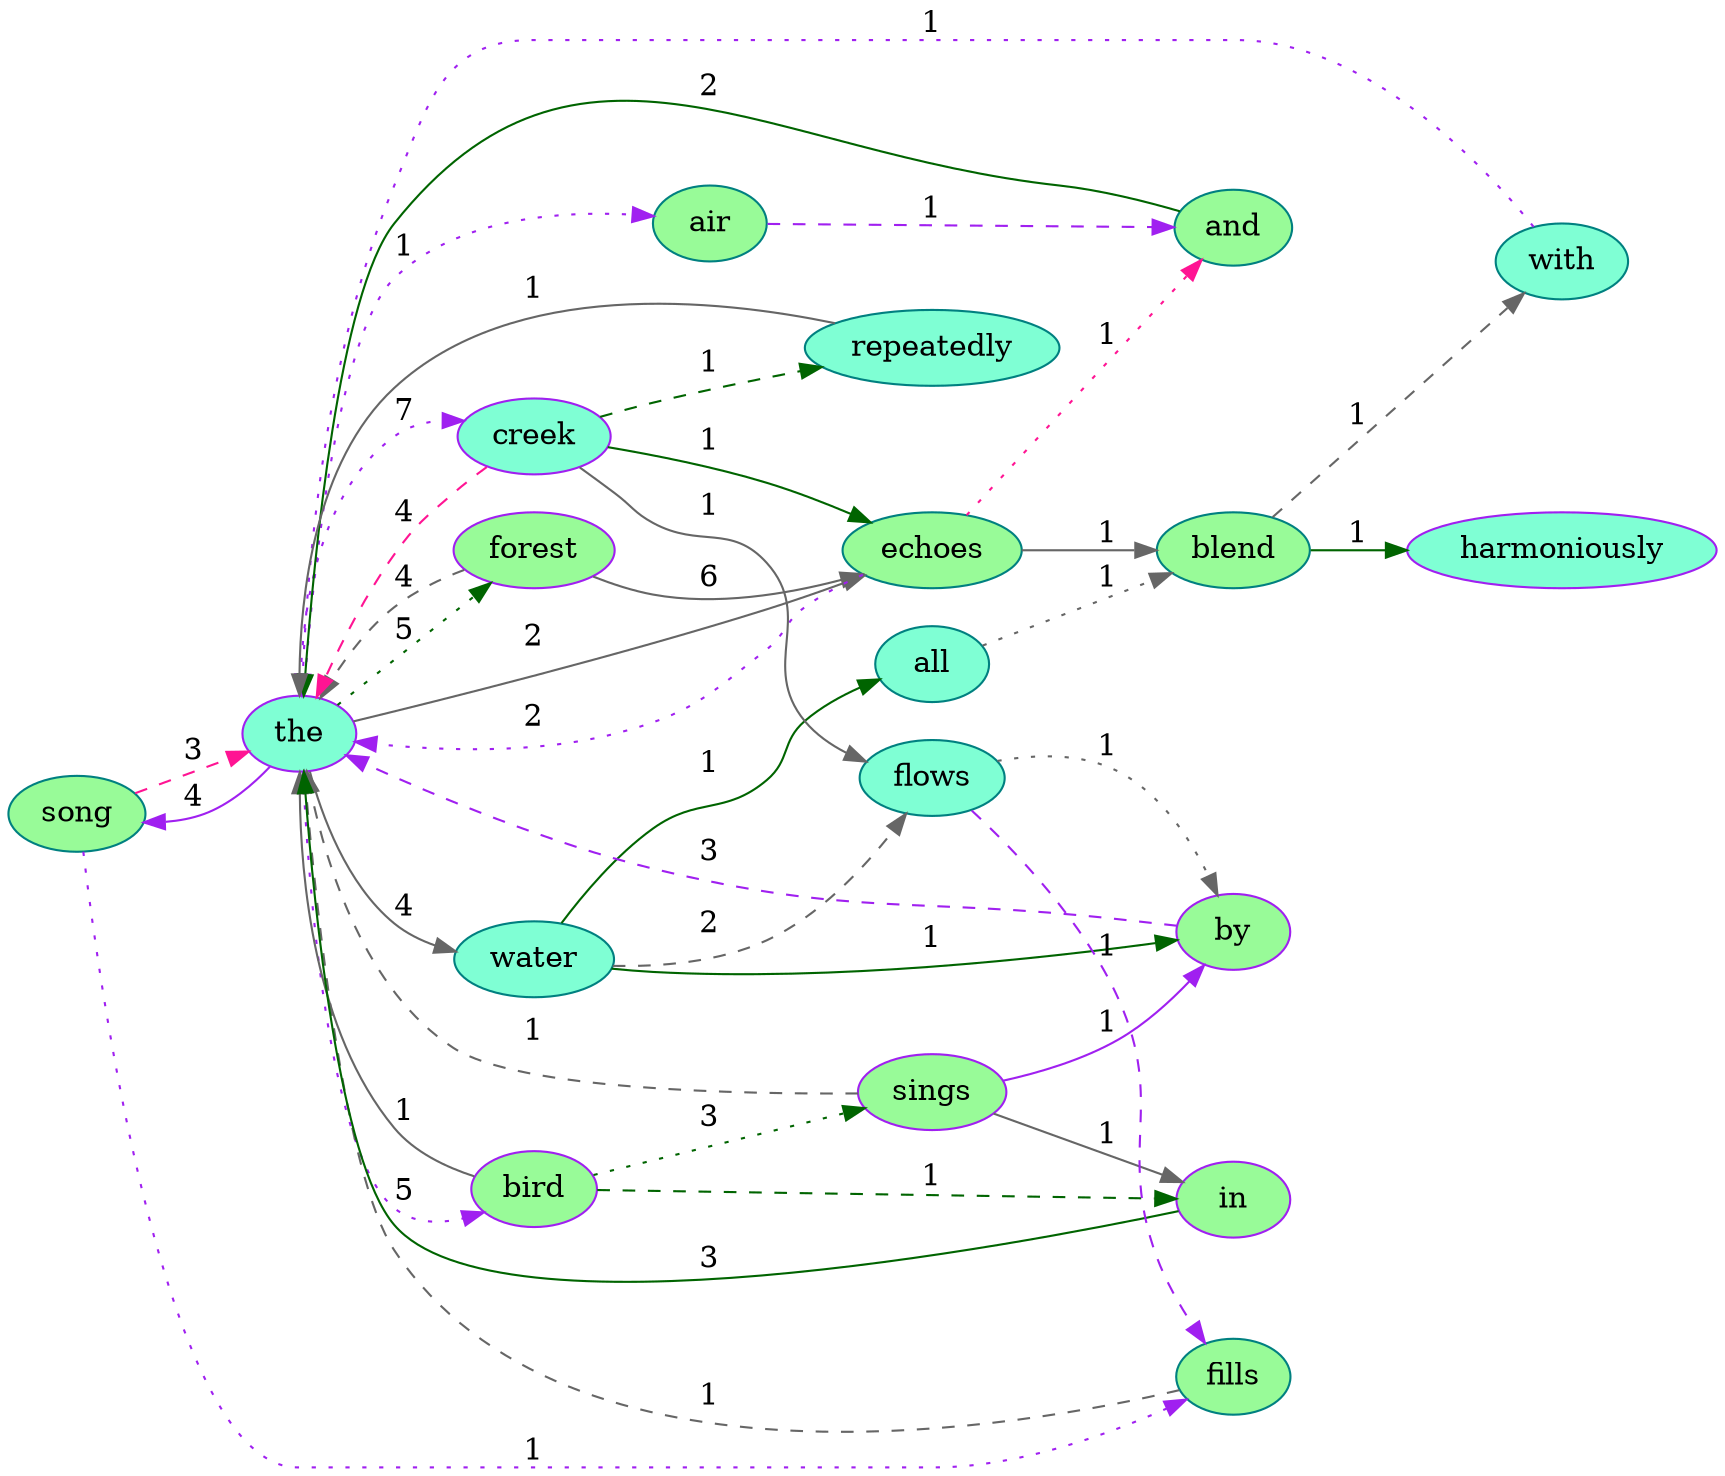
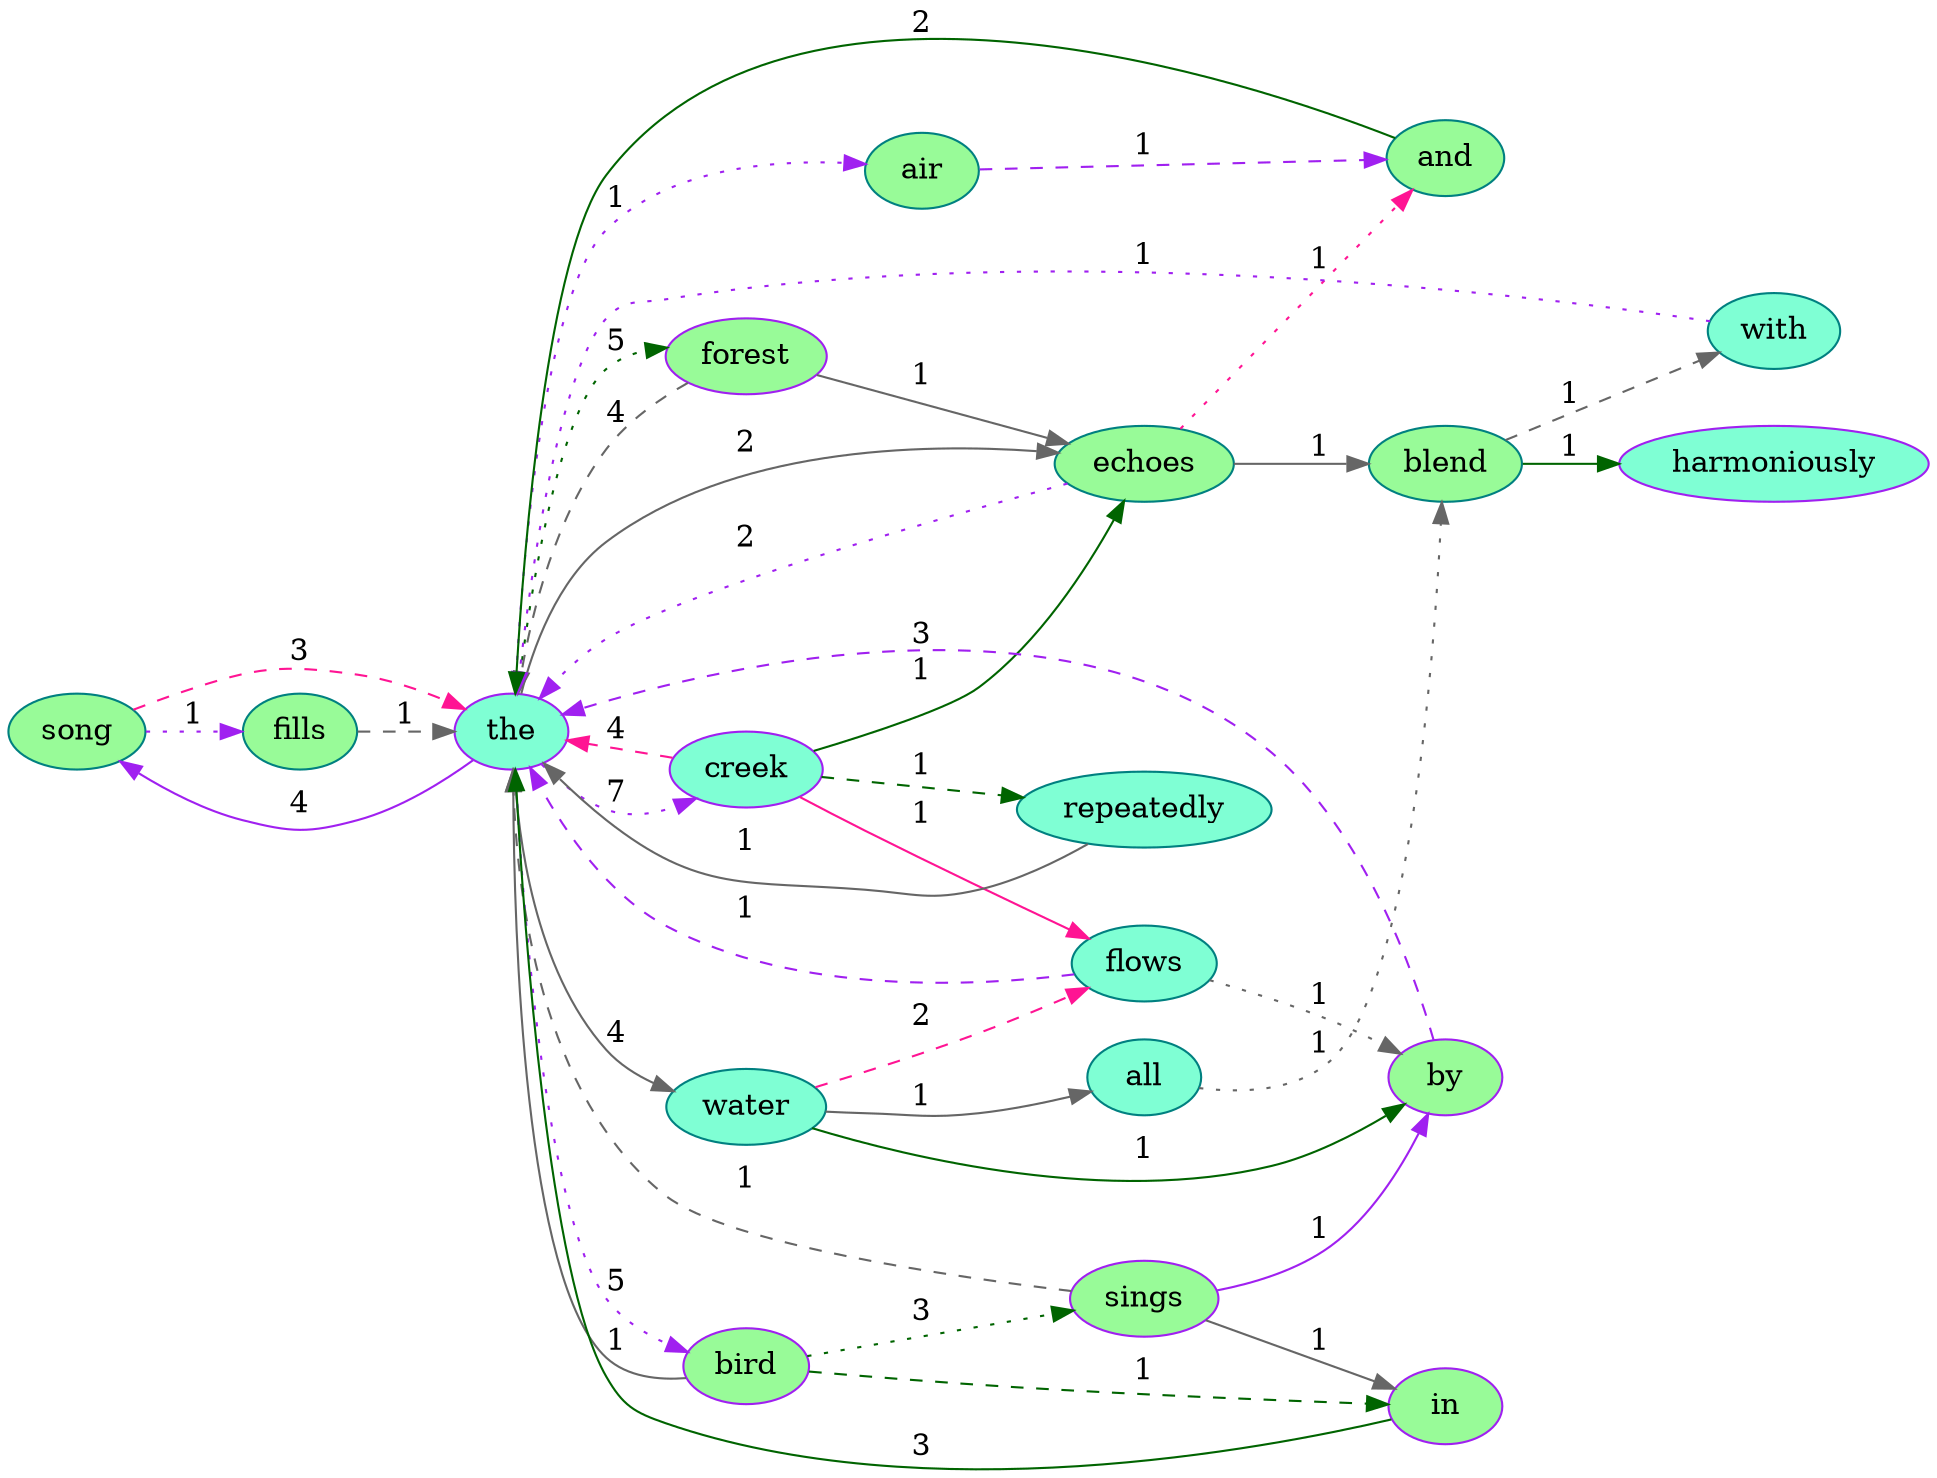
  digraph {
    rankdir=LR
    node [color=teal fillcolor=palegreen style=filled]
    edge [color=gray40 style=solid]
    n1 [label=song]
    n2 [color=purple fillcolor=aquamarine label=the]
    n3 [label=fills]
    n4 [color=purple label=forest]
    n5 [label=echoes]
    n6 [label=air]
    n7 [fillcolor=aquamarine label=water]
    n8 [color=purple fillcolor=aquamarine label=creek]
    n9 [color=purple label=bird]
    n10 [fillcolor=aquamarine label=all]
    n11 [label=blend]
    n12 [fillcolor=aquamarine label=with]
    n13 [color=purple fillcolor=aquamarine label=harmoniously]
    n14 [color=purple label=sings]
    n15 [color=purple label=in]
    n16 [color=purple label=by]
    n17 [label=and]
    n18 [fillcolor=aquamarine label=repeatedly]
    n19 [fillcolor=aquamarine label=flows]
    n1 -> n2 [color=deeppink label=3 style=dashed]
    n1 -> n3 [color=purple label=1 style=dotted]
    n2 -> n1 [color=purple label=4]
    n2 -> n4 [color=darkgreen label=5 style=dotted]
    n2 -> n5 [label=2]
    n2 -> n6 [color=purple label=1 style=dotted]
    n2 -> n7 [label=4]
    n2 -> n8 [color=purple label=7 style=dotted]
    n2 -> n9 [color=purple label=5 style=dotted]
    n3 -> n2 [label=1 style=dashed]
    n4 -> n2 [label=4 style=dashed]
-   n4 -> n5 [label=6]
+   n4 -> n5 [label=1]
    n5 -> n2 [color=purple label=2 style=dotted]
    n5 -> n11 [label=1]
    n5 -> n17 [color=deeppink label=1 style=dotted]
    n6 -> n17 [color=purple label=1 style=dashed]
-   n7 -> n10 [color=darkgreen label=1]
+   n7 -> n10 [label=1]
    n7 -> n16 [color=darkgreen label=1]
-   n7 -> n19 [label=2 style=dashed]
+   n7 -> n19 [color=deeppink label=2 style=dashed]
    n8 -> n2 [color=deeppink label=4 style=dashed]
    n8 -> n5 [color=darkgreen label=1]
    n8 -> n18 [color=darkgreen label=1 style=dashed]
-   n8 -> n19 [label=1]
+   n8 -> n19 [color=deeppink label=1]
    n9 -> n2 [label=1]
    n9 -> n14 [color=darkgreen label=3 style=dotted]
    n9 -> n15 [color=darkgreen label=1 style=dashed]
    n10 -> n11 [label=1 style=dotted]
    n11 -> n12 [label=1 style=dashed]
    n11 -> n13 [color=darkgreen label=1]
    n12 -> n2 [color=purple label=1 style=dotted]
    n14 -> n2 [label=1 style=dashed]
    n14 -> n15 [label=1]
    n14 -> n16 [color=purple label=1]
    n15 -> n2 [color=darkgreen label=3]
    n16 -> n2 [color=purple label=3 style=dashed]
    n17 -> n2 [color=darkgreen label=2]
    n18 -> n2 [label=1]
-   n19 -> n3 [color=purple label=1 style=dashed]
+   n19 -> n2 [color=purple label=1 style=dashed]
    n19 -> n16 [label=1 style=dotted]
  }
